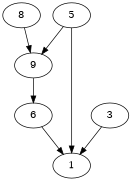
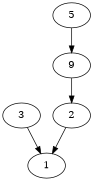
  digraph {
    node [operator=BE]
-   8 [cost=73.0 distribution=Attacker probability=0.0]
    n2 [first=0 label=9 operator=OR second=2]
-   6 [first=4 operator=AND second=1 sink=Attacker]
+   6 [first=4 operator=AND second=1 sink=Attacker label=2]
    1 [operator=AND]
    5 [cost=80.0 distribution=Attacker probability=0.4]
    3 [cost=39.0 distribution=Attacker probability=0.5714285714285714]
-   8 -> n2
    n2 -> 6
    6 -> 1
    5 -> n2
-   5 -> 1
    3 -> 1
  }
